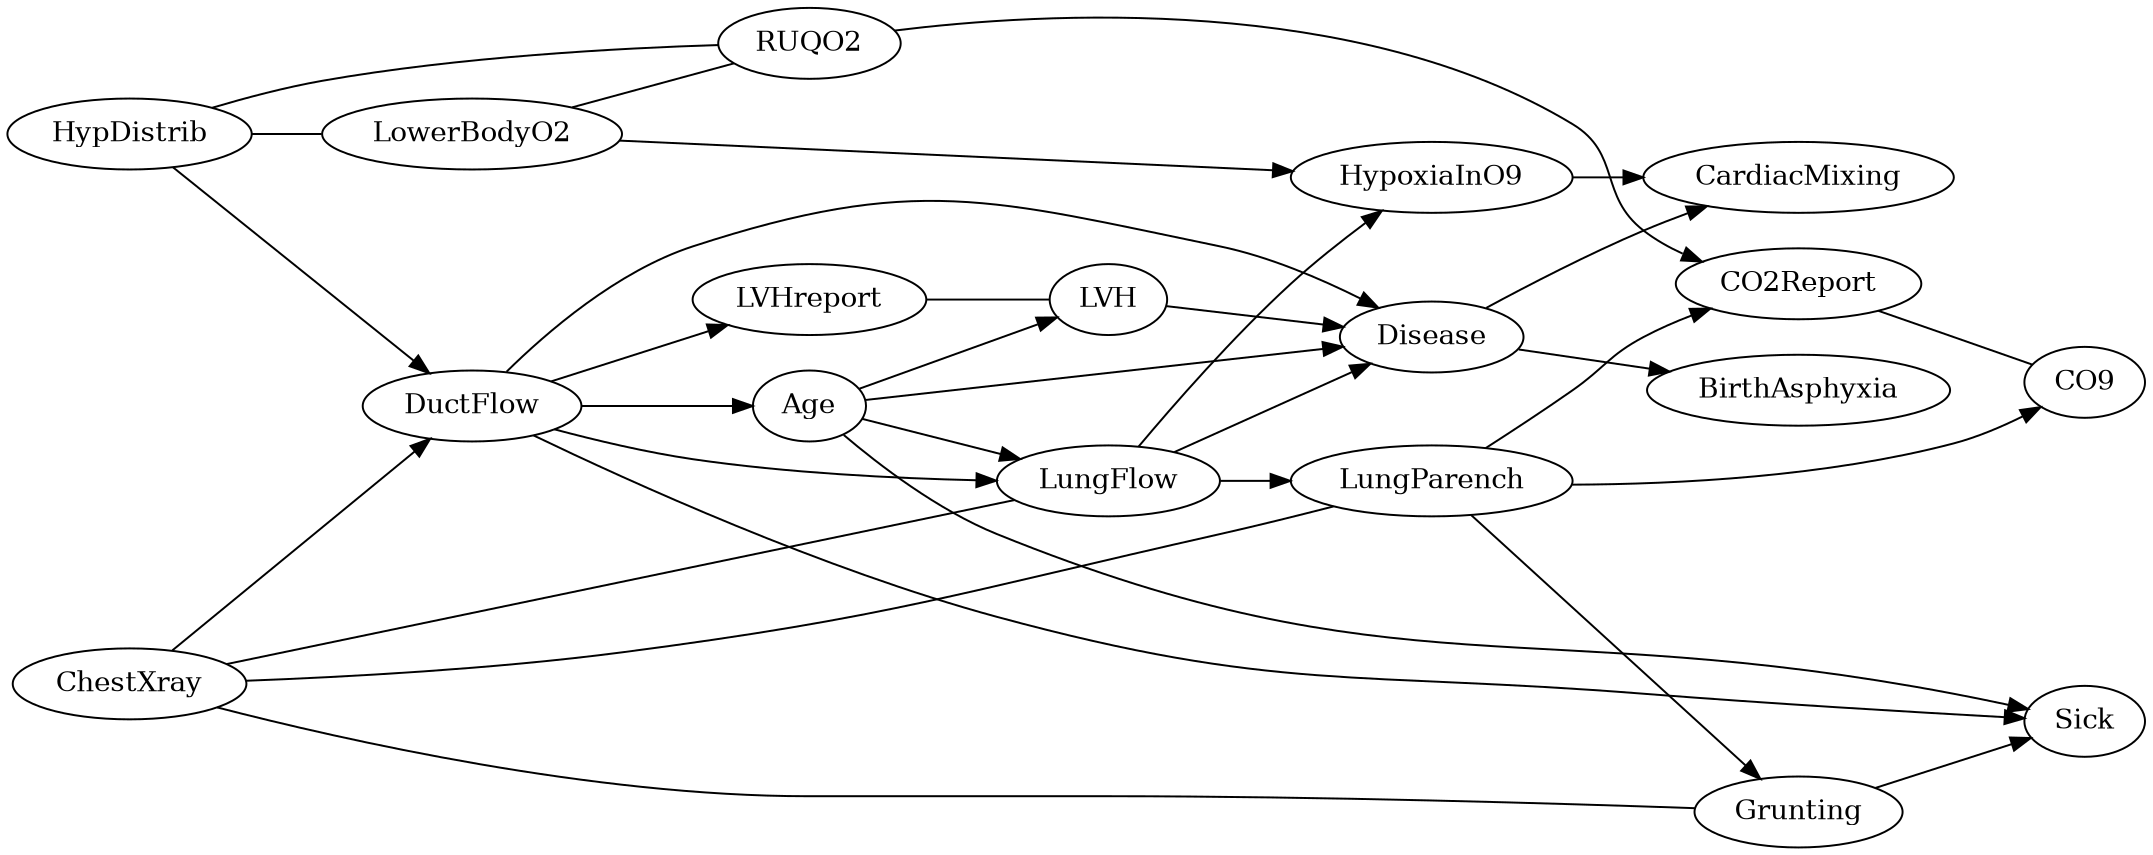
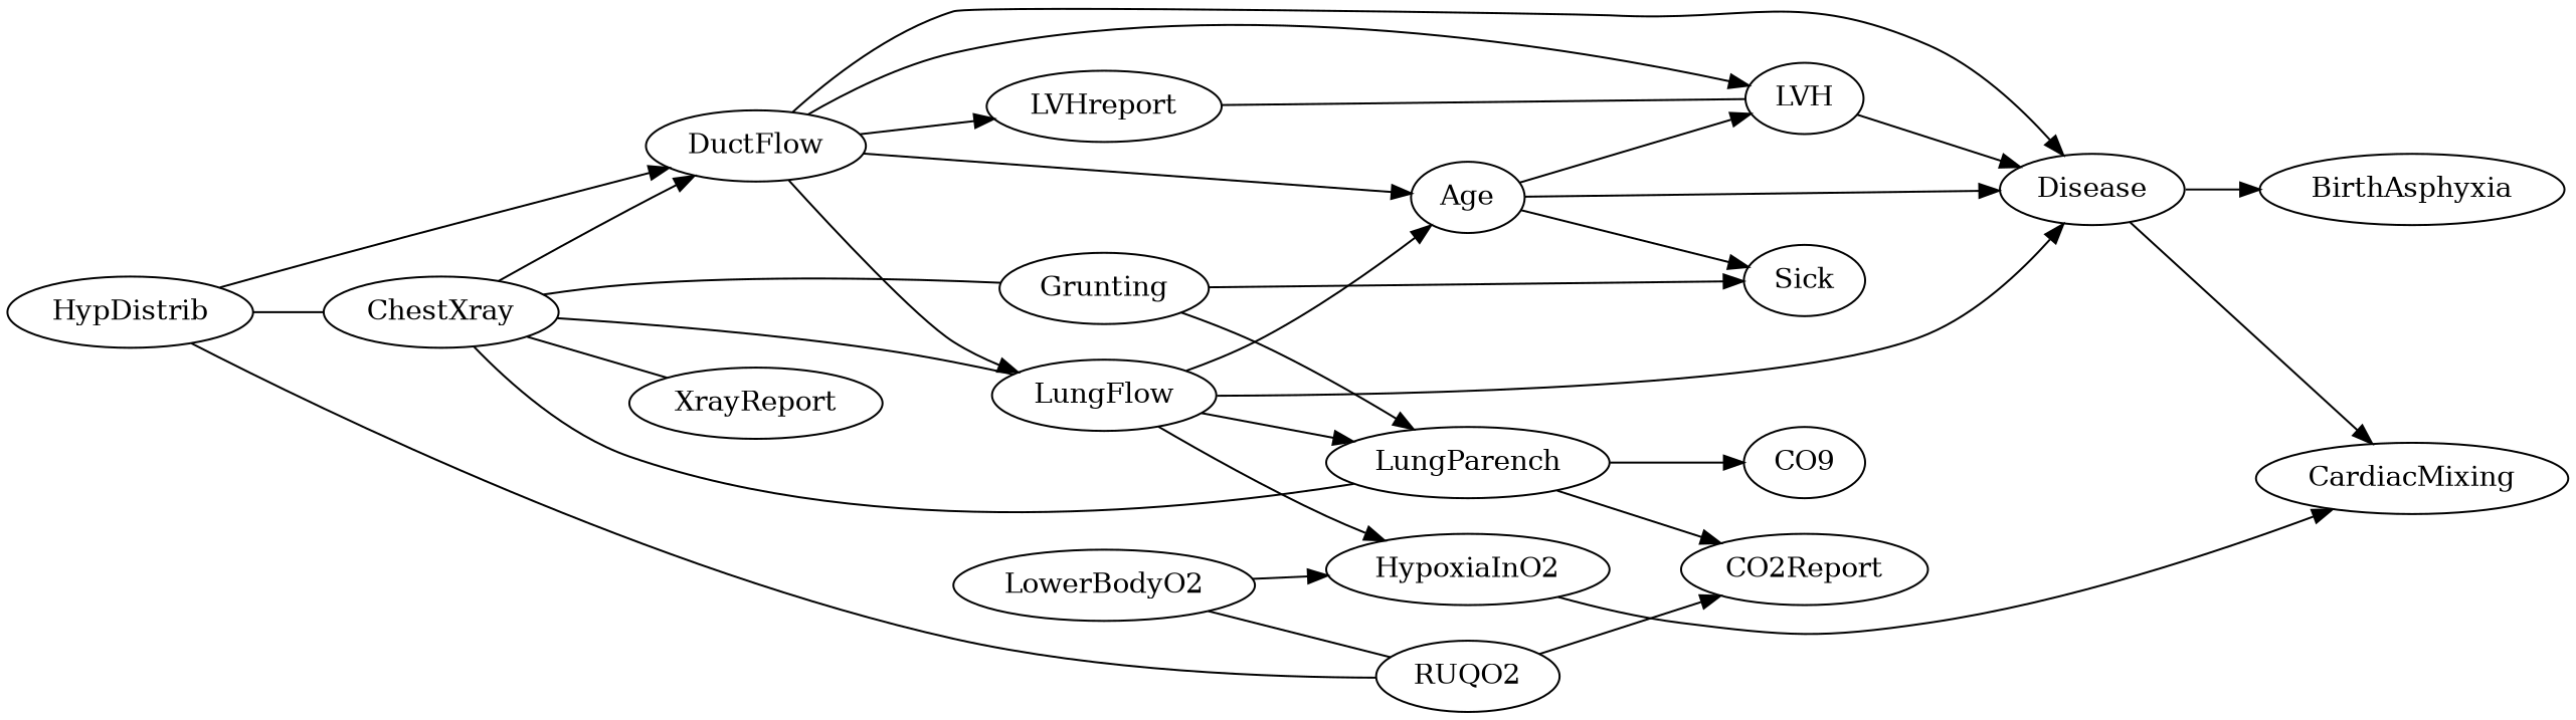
  digraph {
    rankdir=LR
    DuctFlow
    LungFlow
    Disease
    LVHreport
    Age
    LVH
-   HypoxiaInO2 [label=HypoxiaInO9]
+   HypoxiaInO2
    LungParench
    CardiacMixing
    BirthAsphyxia
    Sick
    n12 [label=CO9]
    CO2Report
    HypDistrib
    LowerBodyO2
    RUQO2
    Grunting
    ChestXray
+   XrayReport
    DuctFlow -> LungFlow
    DuctFlow -> Disease
    DuctFlow -> LVHreport
    DuctFlow -> Age
-   DuctFlow -> Sick
+   DuctFlow -> LVH
    LungFlow -> Disease
-   Age -> LungFlow
+   LungFlow -> Age
    LungFlow -> HypoxiaInO2
    LungFlow -> LungParench
    Disease -> CardiacMixing
    Disease -> BirthAsphyxia
    LVHreport -> LVH [dir=none]
    Age -> Disease
    Age -> LVH
    Age -> Sick
    LVH -> Disease
    HypoxiaInO2 -> CardiacMixing
    LungParench -> n12
    LungParench -> CO2Report
-   CO2Report -> n12 [dir=none]
    HypDistrib -> DuctFlow
-   HypDistrib -> LowerBodyO2 [dir=none]
+   HypDistrib -> ChestXray [dir=none]
    HypDistrib -> RUQO2 [dir=none]
    LowerBodyO2 -> HypoxiaInO2
    LowerBodyO2 -> RUQO2 [dir=none]
    RUQO2 -> CO2Report
-   LungParench -> Grunting
+   Grunting -> LungParench
    Grunting -> Sick
    ChestXray -> DuctFlow
    ChestXray -> LungFlow [dir=none]
    ChestXray -> LungParench [dir=none]
    ChestXray -> Grunting [dir=none]
+   ChestXray -> XrayReport [dir=none]
  }
